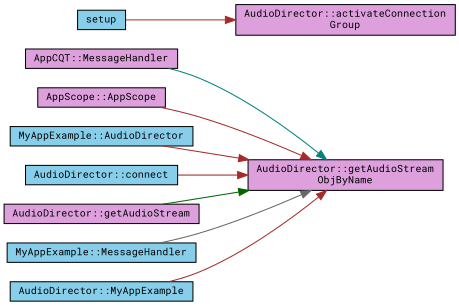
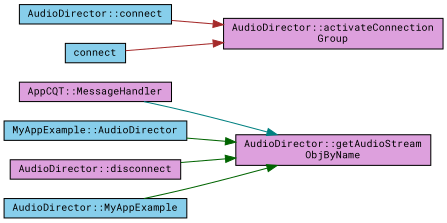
  digraph {
    fontname="Roboto Mono"
    rankdir=RL
    node [color=black fillcolor=plum fontname="Roboto Mono" fontsize=10 shape=record style=filled]
    edge [color=brown dir=back fontname="Roboto Mono" fontsize=10 labelfontname=Helvetica labelfontsize=10 style=solid]
    n1 [fontcolor=black height=0.2 label="AudioDirector::getAudioStream\lObjByName" width=0.4]
    n2 [height=0.2 label="AppCQT::MessageHandler" width=0.4]
-   n3 [height=0.2 label="AppScope::AppScope" width=0.4]
    n4 [fillcolor=skyblue height=0.2 label="MyAppExample::AudioDirector" width=0.4]
    n5 [fillcolor=skyblue height=0.2 label="AudioDirector::connect" width=0.4]
-   n6 [height=0.2 label="AudioDirector::getAudioStream" width=0.4]
-   n7 [fillcolor=skyblue height=0.2 label="MyAppExample::MessageHandler" width=0.4]
+   n6 [height=0.2 label="AudioDirector::disconnect" width=0.4]
    n8 [fillcolor=skyblue height=0.2 label="AudioDirector::MyAppExample" width=0.4]
    n9 [height=0.2 label="AudioDirector::activateConnection\lGroup" width=0.4]
-   n10 [fillcolor=skyblue height=0.2 label=setup width=0.4]
+   n10 [fillcolor=skyblue height=0.2 label=connect width=0.4]
    n1 -> n2 [color=teal]
-   n1 -> n3
-   n1 -> n4
-   n1 -> n5
+   n1 -> n4 [color=darkgreen]
+   n9 -> n5
    n1 -> n6 [color=darkgreen]
-   n1 -> n7 [color=gray40]
-   n1 -> n8
+   n1 -> n8 [color=darkgreen]
    n9 -> n10
  }
